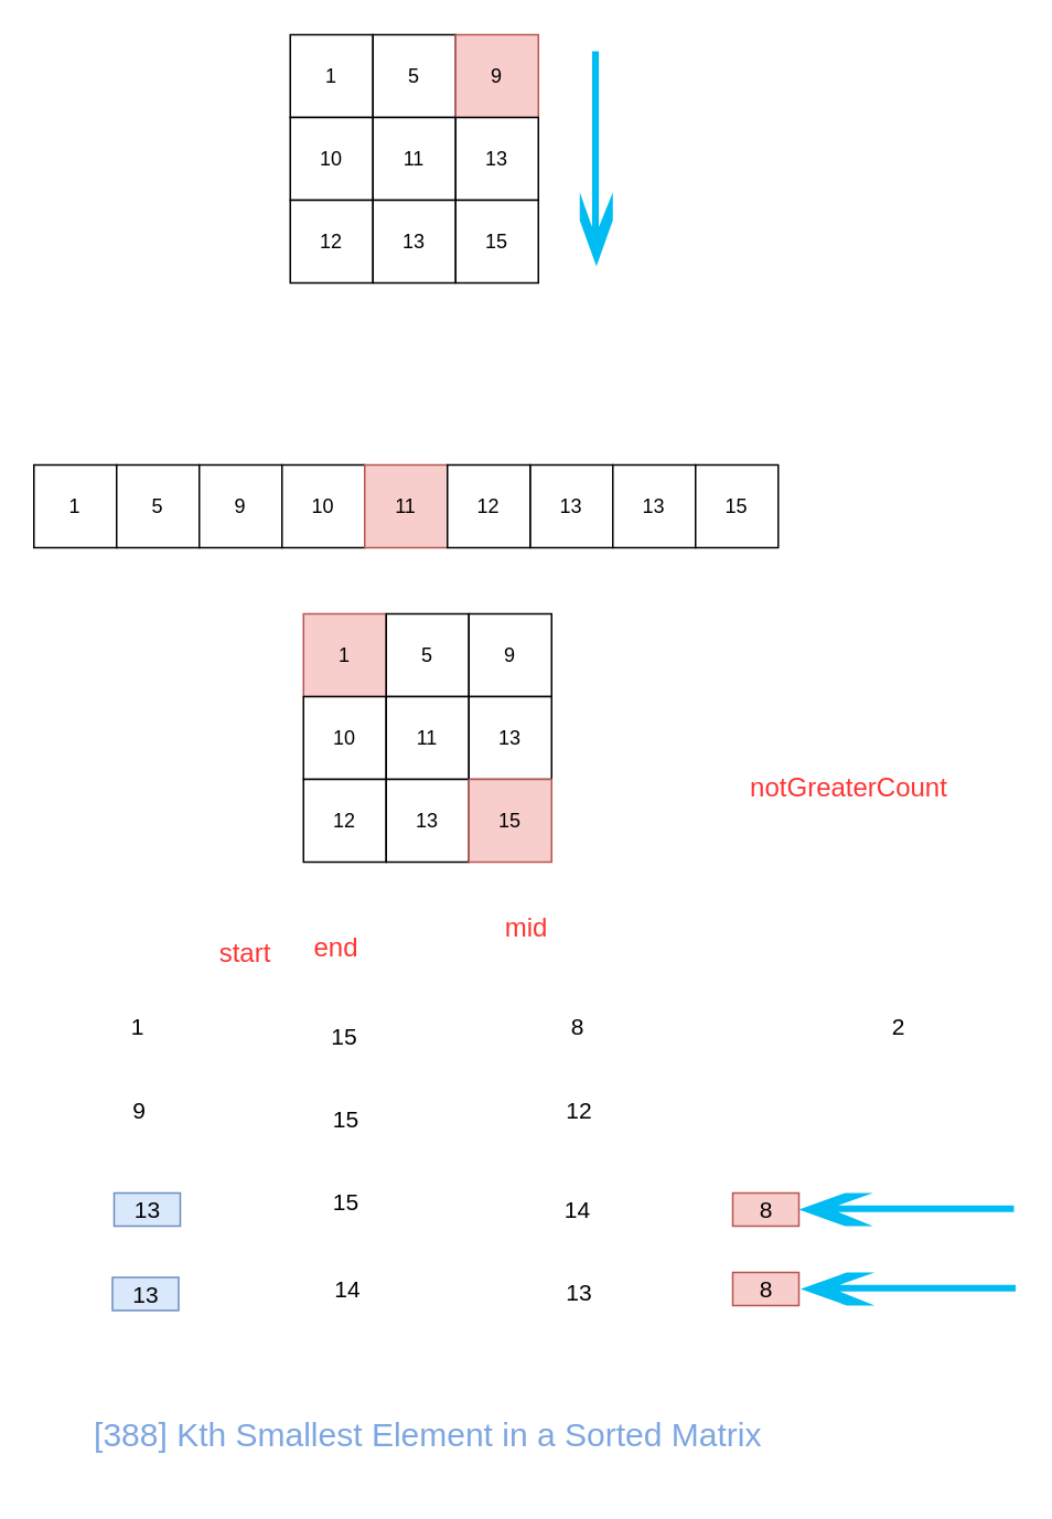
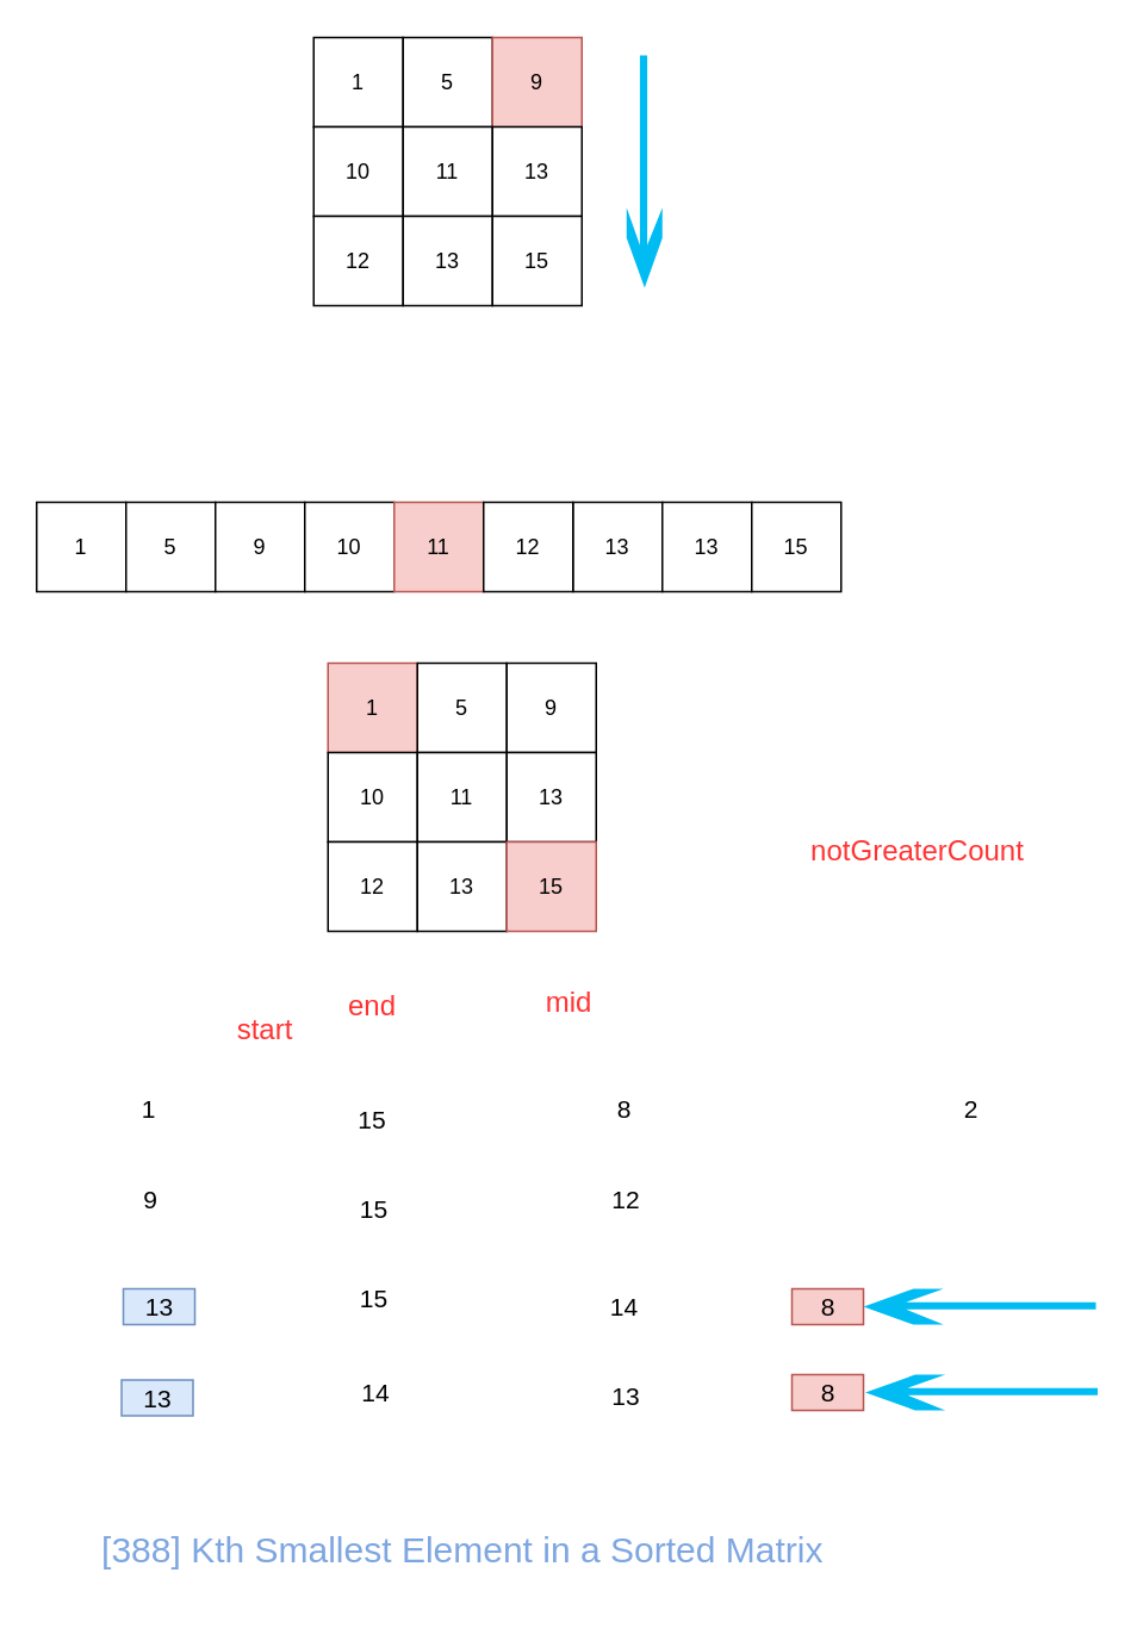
  <mxCell id="0" />
  <mxCell id="1" parent="0" />
  <mxCell id="2" value="1" style="rounded=0;whiteSpace=wrap;html=1;" vertex="1" parent="1"><mxGeometry x="175" y="20.5" width="50" height="50" as="geometry" /></mxCell>
  <mxCell id="3" value="5" style="rounded=0;whiteSpace=wrap;html=1;" vertex="1" parent="1"><mxGeometry x="225" y="20.5" width="50" height="50" as="geometry" /></mxCell>
  <mxCell id="4" value="9" style="rounded=0;whiteSpace=wrap;html=1;fillColor=#f8cecc;strokeColor=#b85450;" vertex="1" parent="1"><mxGeometry x="275" y="20.5" width="50" height="50" as="geometry" /></mxCell>
  <mxCell id="5" value="10" style="rounded=0;whiteSpace=wrap;html=1;" vertex="1" parent="1"><mxGeometry x="175" y="70.5" width="50" height="50" as="geometry" /></mxCell>
  <mxCell id="6" value="11" style="rounded=0;whiteSpace=wrap;html=1;" vertex="1" parent="1"><mxGeometry x="225" y="70.5" width="50" height="50" as="geometry" /></mxCell>
  <mxCell id="7" value="13" style="rounded=0;whiteSpace=wrap;html=1;" vertex="1" parent="1"><mxGeometry x="275" y="70.5" width="50" height="50" as="geometry" /></mxCell>
  <mxCell id="8" value="12" style="rounded=0;whiteSpace=wrap;html=1;" vertex="1" parent="1"><mxGeometry x="175" y="120.5" width="50" height="50" as="geometry" /></mxCell>
  <mxCell id="9" value="13" style="rounded=0;whiteSpace=wrap;html=1;" vertex="1" parent="1"><mxGeometry x="225" y="120.5" width="50" height="50" as="geometry" /></mxCell>
  <mxCell id="10" value="15" style="rounded=0;whiteSpace=wrap;html=1;" vertex="1" parent="1"><mxGeometry x="275" y="120.5" width="50" height="50" as="geometry" /></mxCell>
  <mxCell id="11" value="1" style="rounded=0;whiteSpace=wrap;html=1;" vertex="1" parent="1"><mxGeometry x="20" y="280.5" width="50" height="50" as="geometry" /></mxCell>
  <mxCell id="12" value="5" style="rounded=0;whiteSpace=wrap;html=1;" vertex="1" parent="1"><mxGeometry x="70" y="280.5" width="50" height="50" as="geometry" /></mxCell>
  <mxCell id="13" value="9" style="rounded=0;whiteSpace=wrap;html=1;" vertex="1" parent="1"><mxGeometry x="120" y="280.5" width="50" height="50" as="geometry" /></mxCell>
  <mxCell id="14" value="10" style="rounded=0;whiteSpace=wrap;html=1;" vertex="1" parent="1"><mxGeometry x="170" y="280.5" width="50" height="50" as="geometry" /></mxCell>
  <mxCell id="15" value="11" style="rounded=0;whiteSpace=wrap;html=1;fillColor=#f8cecc;strokeColor=#b85450;" vertex="1" parent="1"><mxGeometry x="220" y="280.5" width="50" height="50" as="geometry" /></mxCell>
  <mxCell id="16" value="13" style="rounded=0;whiteSpace=wrap;html=1;" vertex="1" parent="1"><mxGeometry x="320" y="280.5" width="50" height="50" as="geometry" /></mxCell>
  <mxCell id="17" value="12" style="rounded=0;whiteSpace=wrap;html=1;" vertex="1" parent="1"><mxGeometry x="270" y="280.5" width="50" height="50" as="geometry" /></mxCell>
  <mxCell id="18" value="13" style="rounded=0;whiteSpace=wrap;html=1;" vertex="1" parent="1"><mxGeometry x="370" y="280.5" width="50" height="50" as="geometry" /></mxCell>
  <mxCell id="19" value="15" style="rounded=0;whiteSpace=wrap;html=1;" vertex="1" parent="1"><mxGeometry x="420" y="280.5" width="50" height="50" as="geometry" /></mxCell>
  <mxCell id="20" value="" style="pointerEvents=1;shadow=0;dashed=0;html=1;strokeColor=none;labelPosition=center;verticalLabelPosition=bottom;verticalAlign=top;align=center;shape=mxgraph.mscae.deprecated.poster_arrow;fillColor=#00BCF2;" vertex="1" parent="1"><mxGeometry x="350" y="30.5" width="20" height="130" as="geometry" /></mxCell>
  <mxCell id="21" value="1" style="rounded=0;whiteSpace=wrap;html=1;fillColor=#f8cecc;strokeColor=#b85450;" vertex="1" parent="1"><mxGeometry x="183" y="370.5" width="50" height="50" as="geometry" /></mxCell>
  <mxCell id="22" value="5" style="rounded=0;whiteSpace=wrap;html=1;" vertex="1" parent="1"><mxGeometry x="233" y="370.5" width="50" height="50" as="geometry" /></mxCell>
  <mxCell id="23" value="9" style="rounded=0;whiteSpace=wrap;html=1;" vertex="1" parent="1"><mxGeometry x="283" y="370.5" width="50" height="50" as="geometry" /></mxCell>
  <mxCell id="24" value="10" style="rounded=0;whiteSpace=wrap;html=1;" vertex="1" parent="1"><mxGeometry x="183" y="420.5" width="50" height="50" as="geometry" /></mxCell>
  <mxCell id="25" value="11" style="rounded=0;whiteSpace=wrap;html=1;" vertex="1" parent="1"><mxGeometry x="233" y="420.5" width="50" height="50" as="geometry" /></mxCell>
  <mxCell id="26" value="13" style="rounded=0;whiteSpace=wrap;html=1;" vertex="1" parent="1"><mxGeometry x="283" y="420.5" width="50" height="50" as="geometry" /></mxCell>
  <mxCell id="27" value="12" style="rounded=0;whiteSpace=wrap;html=1;" vertex="1" parent="1"><mxGeometry x="183" y="470.5" width="50" height="50" as="geometry" /></mxCell>
  <mxCell id="28" value="13" style="rounded=0;whiteSpace=wrap;html=1;" vertex="1" parent="1"><mxGeometry x="233" y="470.5" width="50" height="50" as="geometry" /></mxCell>
  <mxCell id="29" value="15" style="rounded=0;whiteSpace=wrap;html=1;fillColor=#f8cecc;strokeColor=#b85450;" vertex="1" parent="1"><mxGeometry x="283" y="470.5" width="50" height="50" as="geometry" /></mxCell>
  <mxCell id="30" value="start" style="text;html=1;strokeColor=none;fillColor=none;align=center;verticalAlign=middle;whiteSpace=wrap;rounded=0;fontSize=16;fontColor=#FF3333;" vertex="1" parent="1"><mxGeometry x="127.5" y="564.5" width="40" height="20" as="geometry" /></mxCell>
- <mxCell id="31" value="end" style="text;html=1;strokeColor=none;fillColor=none;align=center;verticalAlign=middle;whiteSpace=wrap;rounded=0;fontSize=16;fontColor=#FF3333;" vertex="1" parent="1"><mxGeometry x="182.5" y="561.5" width="40" height="20" as="geometry" /></mxCell>
+ <mxCell id="31" value="end" style="text;html=1;strokeColor=none;fillColor=none;align=center;verticalAlign=middle;whiteSpace=wrap;rounded=0;fontSize=16;fontColor=#FF3333;" vertex="1" parent="1"><mxGeometry x="187.5" y="551.5" width="40" height="20" as="geometry" /></mxCell>
  <mxCell id="32" value="mid" style="text;html=1;strokeColor=none;fillColor=none;align=center;verticalAlign=middle;whiteSpace=wrap;rounded=0;fontSize=16;fontColor=#FF3333;" vertex="1" parent="1"><mxGeometry x="297.5" y="549.5" width="40" height="20" as="geometry" /></mxCell>
  <mxCell id="33" value="1" style="text;html=1;strokeColor=none;fillColor=none;align=center;verticalAlign=middle;whiteSpace=wrap;rounded=0;fontSize=14;fontColor=#000000;" vertex="1" parent="1"><mxGeometry x="62.5" y="609.5" width="40" height="20" as="geometry" /></mxCell>
  <mxCell id="34" value="15" style="text;html=1;strokeColor=none;fillColor=none;align=center;verticalAlign=middle;whiteSpace=wrap;rounded=0;fontSize=14;fontColor=#000000;" vertex="1" parent="1"><mxGeometry x="187.5" y="615.5" width="40" height="20" as="geometry" /></mxCell>
  <mxCell id="35" value="8" style="text;html=1;strokeColor=none;fillColor=none;align=center;verticalAlign=middle;whiteSpace=wrap;rounded=0;fontSize=14;fontColor=#000000;" vertex="1" parent="1"><mxGeometry x="328.5" y="609.5" width="40" height="20" as="geometry" /></mxCell>
  <mxCell id="36" value="9" style="text;html=1;strokeColor=none;fillColor=none;align=center;verticalAlign=middle;whiteSpace=wrap;rounded=0;fontSize=14;fontColor=#000000;" vertex="1" parent="1"><mxGeometry x="63.5" y="660.5" width="40" height="20" as="geometry" /></mxCell>
  <mxCell id="37" value="15" style="text;html=1;strokeColor=none;fillColor=none;align=center;verticalAlign=middle;whiteSpace=wrap;rounded=0;fontSize=14;fontColor=#000000;" vertex="1" parent="1"><mxGeometry x="188.5" y="665.5" width="40" height="20" as="geometry" /></mxCell>
  <mxCell id="38" value="12" style="text;html=1;strokeColor=none;fillColor=none;align=center;verticalAlign=middle;whiteSpace=wrap;rounded=0;fontSize=14;fontColor=#000000;" vertex="1" parent="1"><mxGeometry x="329.5" y="660.5" width="40" height="20" as="geometry" /></mxCell>
  <mxCell id="39" value="&lt;div&gt;&lt;span&gt;notGreaterCount&lt;/span&gt;&lt;/div&gt;" style="text;html=1;strokeColor=none;fillColor=none;align=center;verticalAlign=middle;whiteSpace=wrap;rounded=0;fontSize=16;fontColor=#FF3333;" vertex="1" parent="1"><mxGeometry x="492.5" y="464.5" width="40" height="20" as="geometry" /></mxCell>
  <mxCell id="40" value="2" style="text;html=1;strokeColor=none;fillColor=none;align=center;verticalAlign=middle;whiteSpace=wrap;rounded=0;fontSize=14;fontColor=#000000;" vertex="1" parent="1"><mxGeometry x="522.5" y="609.5" width="40" height="20" as="geometry" /></mxCell>
  <mxCell id="41" value="13" style="text;html=1;strokeColor=#6c8ebf;fillColor=#dae8fc;align=center;verticalAlign=middle;whiteSpace=wrap;rounded=0;fontSize=14;" vertex="1" parent="1"><mxGeometry x="68.5" y="720.5" width="40" height="20" as="geometry" /></mxCell>
  <mxCell id="42" value="15" style="text;html=1;strokeColor=none;fillColor=none;align=center;verticalAlign=middle;whiteSpace=wrap;rounded=0;fontSize=14;fontColor=#000000;" vertex="1" parent="1"><mxGeometry x="188.5" y="716" width="40" height="20" as="geometry" /></mxCell>
  <mxCell id="43" value="14" style="text;html=1;strokeColor=none;fillColor=none;align=center;verticalAlign=middle;whiteSpace=wrap;rounded=0;fontSize=14;fontColor=#000000;" vertex="1" parent="1"><mxGeometry x="328.5" y="720.5" width="40" height="20" as="geometry" /></mxCell>
  <mxCell id="44" value="8" style="text;html=1;strokeColor=#b85450;fillColor=#f8cecc;align=center;verticalAlign=middle;whiteSpace=wrap;rounded=0;fontSize=14;" vertex="1" parent="1"><mxGeometry x="442.5" y="720.5" width="40" height="20" as="geometry" /></mxCell>
  <mxCell id="45" value="" style="pointerEvents=1;shadow=0;dashed=0;html=1;strokeColor=none;labelPosition=center;verticalLabelPosition=bottom;verticalAlign=top;align=center;shape=mxgraph.mscae.deprecated.poster_arrow;fillColor=#00BCF2;direction=south;" vertex="1" parent="1"><mxGeometry x="482.5" y="720.5" width="130" height="20" as="geometry" /></mxCell>
  <mxCell id="46" value="13" style="text;html=1;strokeColor=#6c8ebf;fillColor=#dae8fc;align=center;verticalAlign=middle;whiteSpace=wrap;rounded=0;fontSize=14;" vertex="1" parent="1"><mxGeometry x="67.5" y="771.5" width="40" height="20" as="geometry" /></mxCell>
  <mxCell id="47" value="14" style="text;html=1;strokeColor=none;fillColor=none;align=center;verticalAlign=middle;whiteSpace=wrap;rounded=0;fontSize=14;fontColor=#000000;" vertex="1" parent="1"><mxGeometry x="189.5" y="768.5" width="40" height="20" as="geometry" /></mxCell>
  <mxCell id="48" value="13" style="text;html=1;strokeColor=none;fillColor=none;align=center;verticalAlign=middle;whiteSpace=wrap;rounded=0;fontSize=14;fontColor=#000000;" vertex="1" parent="1"><mxGeometry x="329.5" y="770.5" width="40" height="20" as="geometry" /></mxCell>
  <mxCell id="49" value="8" style="text;html=1;strokeColor=#b85450;fillColor=#f8cecc;align=center;verticalAlign=middle;whiteSpace=wrap;rounded=0;fontSize=14;" vertex="1" parent="1"><mxGeometry x="442.5" y="768.5" width="40" height="20" as="geometry" /></mxCell>
  <mxCell id="50" value="" style="pointerEvents=1;shadow=0;dashed=0;html=1;strokeColor=none;labelPosition=center;verticalLabelPosition=bottom;verticalAlign=top;align=center;shape=mxgraph.mscae.deprecated.poster_arrow;fillColor=#00BCF2;direction=south;" vertex="1" parent="1"><mxGeometry x="483.5" y="768.5" width="130" height="20" as="geometry" /></mxCell>
  <mxCell id="51" value="&lt;div style=&quot;font-size: 20px;&quot;&gt;&lt;span style=&quot;font-size: 20px;&quot;&gt;[388] Kth Smallest Element in a Sorted Matrix&lt;/span&gt;&lt;/div&gt;" style="text;html=1;strokeColor=none;fillColor=none;align=center;verticalAlign=middle;whiteSpace=wrap;rounded=0;fontSize=20;fontColor=#7EA6E0;" vertex="1" parent="1"><mxGeometry x="36.5" y="836" width="443" height="60" as="geometry" /></mxCell>
